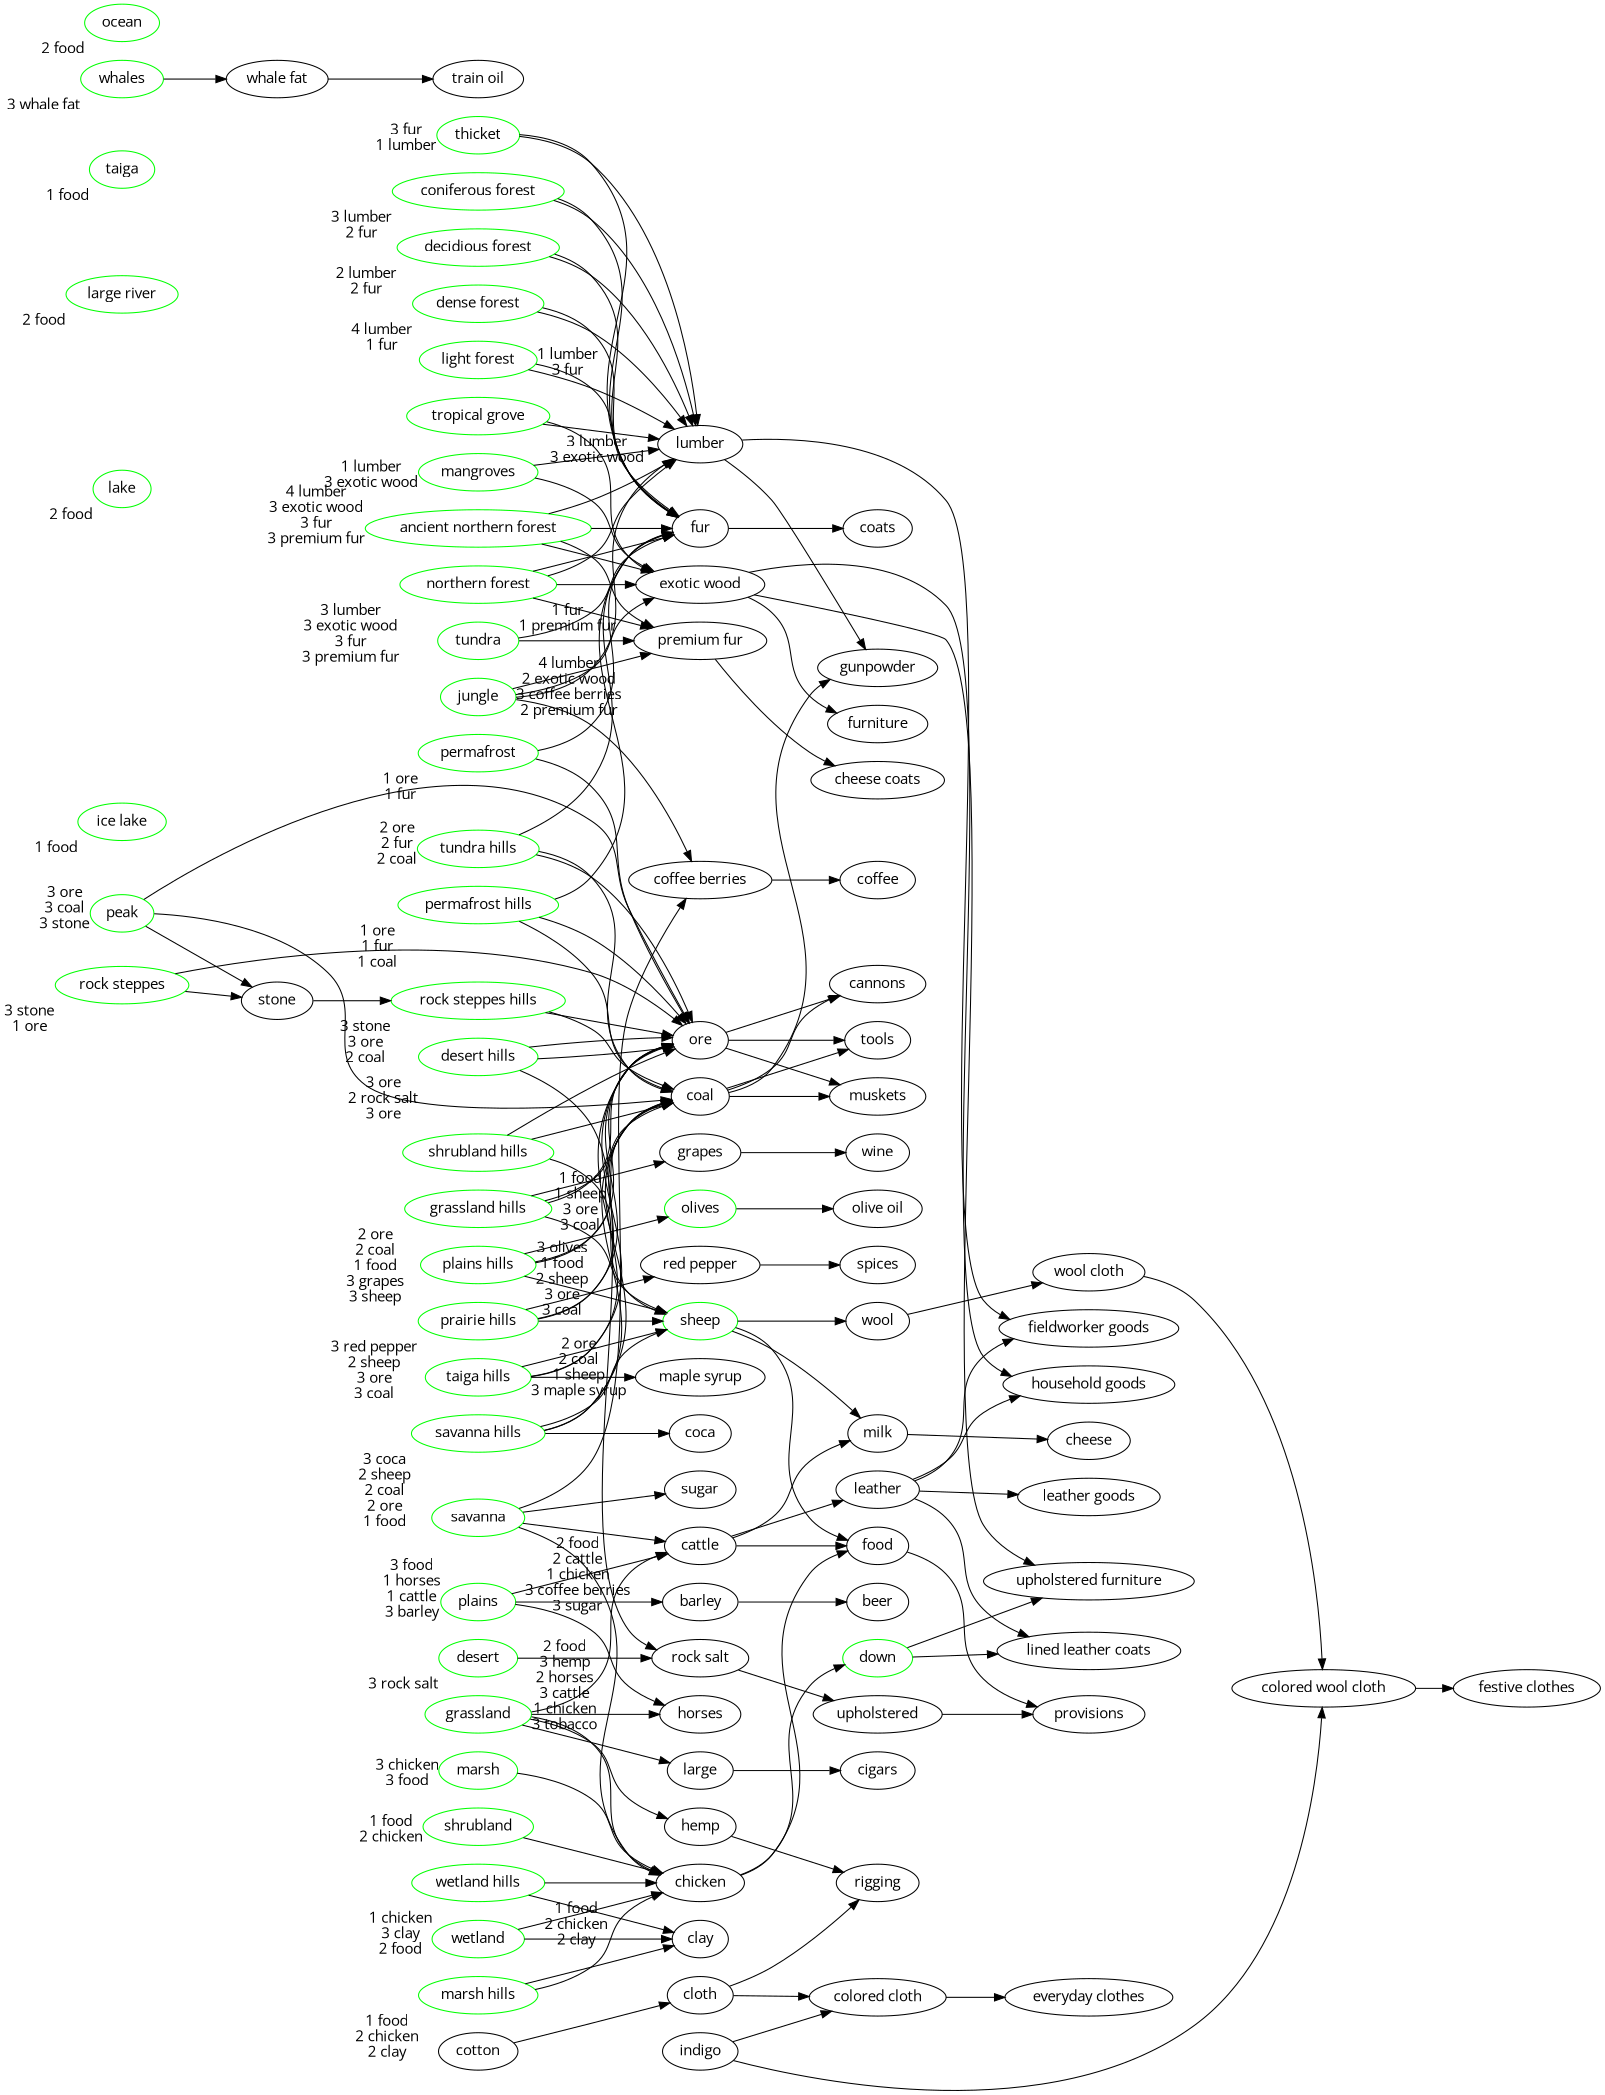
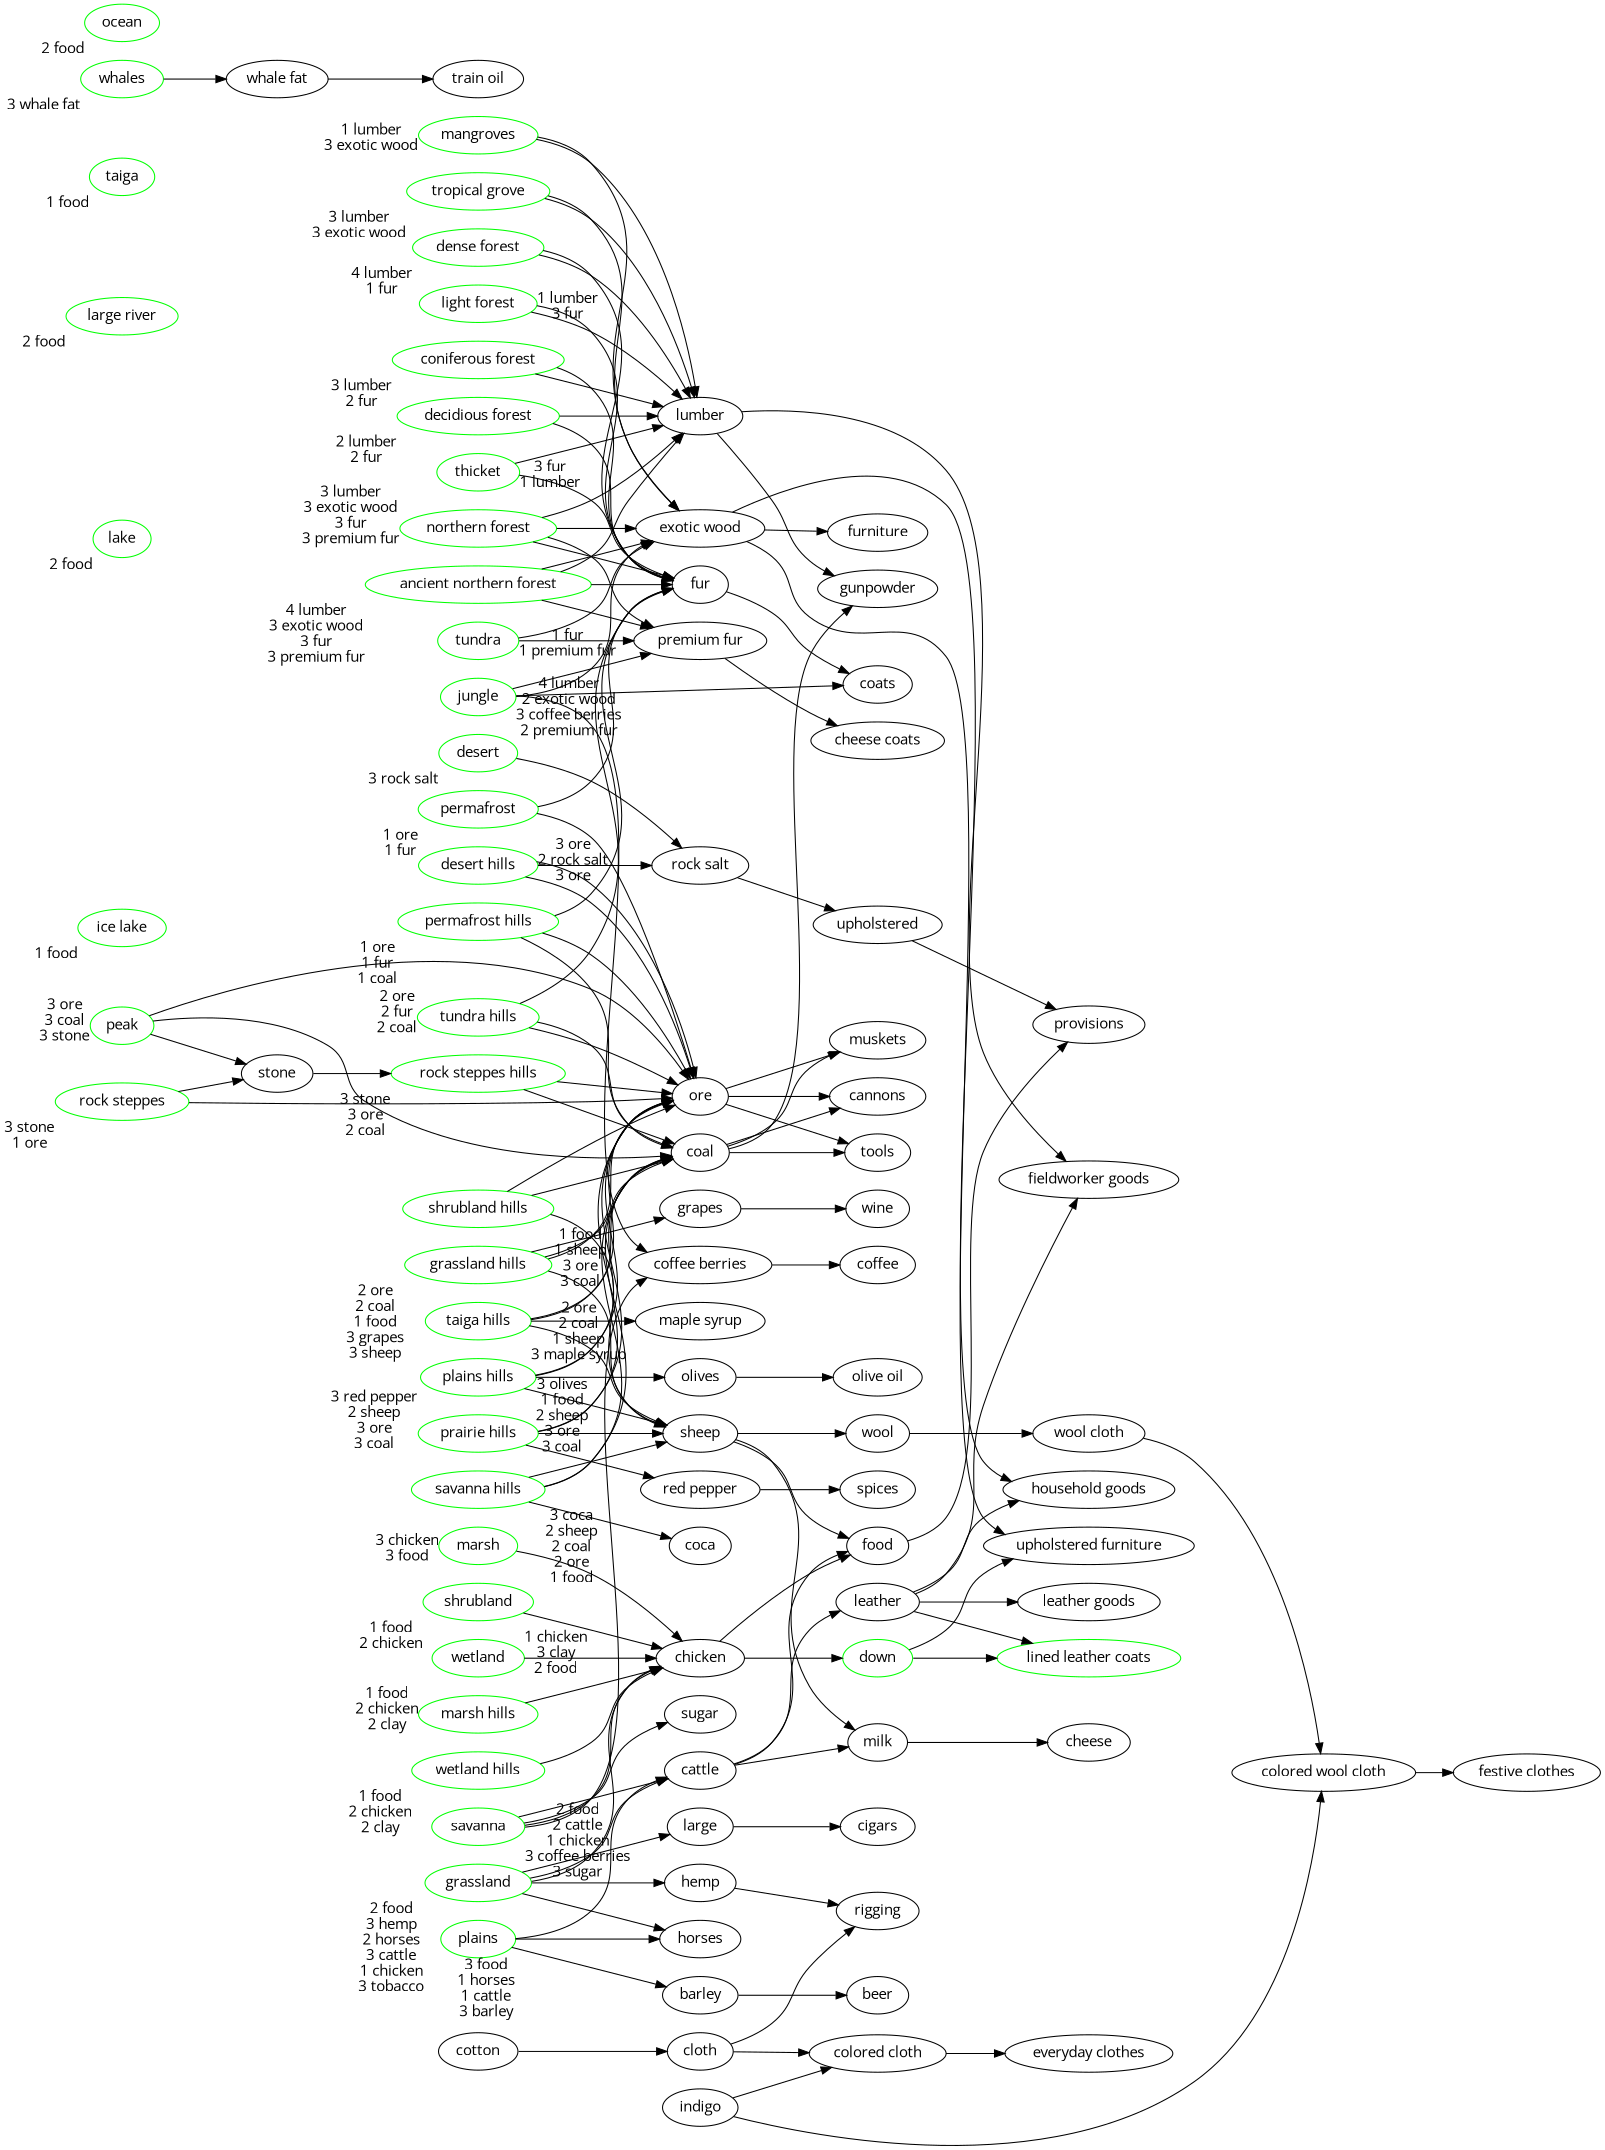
  digraph {
    fontname="Open Sans"
    rankdir=LR
    node [fontname="Open Sans"]
    edge [fontname="Open Sans"]
    "coniferous forest" [color=green xlabel="3 lumber\n2 fur"]
    lumber
    fur
    gunpowder
    "fieldworker goods"
    coats
    "decidious forest" [color=green xlabel="2 lumber\n2 fur"]
    "dense forest" [color=green xlabel="4 lumber\n1 fur"]
    jungle [color=green xlabel="4 lumber\n2 exotic wood\n3 coffee berries\n2 premium fur"]
    "exotic wood"
    "coffee berries"
    "premium fur"
    furniture
    "upholstered furniture"
    "household goods"
    coffee
    n17 [label="cheese coats"]
    "light forest" [color=green xlabel="1 lumber\n3 fur"]
    mangroves [color=green xlabel="1 lumber\n3 exotic wood"]
    "northern forest" [color=green xlabel="3 lumber\n3 exotic wood\n3 fur\n3 premium fur"]
    "tropical grove" [color=green xlabel="3 lumber\n3 exotic wood"]
    thicket [color=green xlabel="3 fur\n1 lumber"]
    "ancient northern forest" [color=green xlabel="4 lumber\n3 exotic wood\n3 fur\n3 premium fur"]
    desert [color=green xlabel="3 rock salt"]
    "rock salt"
    n26 [label=upholstered]
    grassland [color=green xlabel="2 food\n3 hemp\n2 horses\n3 cattle\n1 chicken\n3 tobacco"]
    hemp
    horses
    cattle
    chicken
    n32 [label=large]
    rigging
    food
    leather
    milk
    down [color=green]
    cigars
    "ice lake" [color=green xlabel="1 food"]
    lake [color=green xlabel="2 food"]
    "large river" [color=green xlabel="2 food"]
    marsh [color=green xlabel="3 chicken\n3 food"]
    permafrost [color=green xlabel="1 ore\n1 fur"]
    ore
    tools
    muskets
    cannons
    plains [color=green xlabel="3 food\n1 horses\n1 cattle\n3 barley"]
    barley
    beer
    "rock steppes" [color=green xlabel="3 stone\n1 ore"]
    stone
    "rock steppes hills" [color=green xlabel="3 stone\n3 ore\n2 coal"]
    savanna [color=green xlabel="2 food\n2 cattle\n1 chicken\n3 coffee berries\n3 sugar"]
    sugar
    shrubland [color=green xlabel="1 food\n2 chicken"]
    taiga [color=green xlabel="1 food"]
    tundra [color=green xlabel="1 fur\n1 premium fur"]
    wetland [color=green xlabel="1 chicken\n3 clay\n2 food"]
-   clay
    "desert hills" [color=green xlabel="3 ore\n2 rock salt\n3 ore"]
    "grassland hills" [color=green xlabel="2 ore\n2 coal\n1 food\n3 grapes\n3 sheep"]
    coal
    grapes
-   sheep [color=green]
+   sheep
    wine
    wool
    "marsh hills" [color=green xlabel="1 food\n2 chicken\n2 clay"]
    "permafrost hills" [color=green xlabel="1 ore\n1 fur\n1 coal"]
    "tundra hills" [color=green xlabel="2 ore\n2 fur\n2 coal"]
    "taiga hills" [color=green xlabel="2 ore\n2 coal\n1 sheep\n3 maple syrup"]
    "maple syrup"
    "plains hills" [color=green xlabel="3 olives\n1 food\n2 sheep\n3 ore\n3 coal"]
-   olives [color=green]
+   olives
    "olive oil"
    "prairie hills" [color=green xlabel="3 red pepper\n2 sheep\n3 ore\n3 coal"]
    "red pepper"
    spices
    "savanna hills" [color=green xlabel="3 coca\n2 sheep\n2 coal\n2 ore\n1 food"]
    coca
    "shrubland hills" [color=green xlabel="1 food\n1 sheep\n3 ore\n3 coal"]
    "wetland hills" [color=green xlabel="1 food\n2 chicken\n2 clay"]
    peak [color=green xlabel="3 ore\n3 coal\n3 stone"]
    whales [color=green xlabel="3 whale fat"]
    "whale fat"
    "train oil"
    ocean [color=green xlabel="2 food"]
    provisions
-   "lined leather coats"
+   "lined leather coats" [color=green]
    "leather goods"
    cheese
    "wool cloth"
    cotton
    cloth
    "colored cloth"
    "everyday clothes"
    indigo
    "colored wool cloth"
    "festive clothes"
    "coniferous forest" -> lumber
    "coniferous forest" -> fur
    lumber -> gunpowder
    lumber -> "fieldworker goods"
    fur -> coats
    "decidious forest" -> lumber
    "decidious forest" -> fur
    "dense forest" -> lumber
    "dense forest" -> fur
-   jungle -> lumber
+   jungle -> coats
    jungle -> "exotic wood"
    jungle -> "coffee berries"
    jungle -> "premium fur"
    "exotic wood" -> furniture
    "exotic wood" -> "upholstered furniture"
    "exotic wood" -> "household goods"
    "coffee berries" -> coffee
    "premium fur" -> n17
    "light forest" -> lumber
    "light forest" -> fur
    mangroves -> lumber
    mangroves -> "exotic wood"
    "northern forest" -> lumber
    "northern forest" -> fur
    "northern forest" -> "exotic wood"
    "northern forest" -> "premium fur"
    "tropical grove" -> lumber
    "tropical grove" -> "exotic wood"
    thicket -> lumber
    thicket -> fur
    "ancient northern forest" -> lumber
    "ancient northern forest" -> fur
    "ancient northern forest" -> "exotic wood"
    "ancient northern forest" -> "premium fur"
    desert -> "rock salt"
    "rock salt" -> n26
    n26 -> provisions
    grassland -> hemp
    grassland -> horses
    grassland -> cattle
    grassland -> chicken
    grassland -> n32
    hemp -> rigging
    cattle -> food
    cattle -> leather
    cattle -> milk
    chicken -> food
    chicken -> down
    n32 -> cigars
    food -> provisions
    leather -> "fieldworker goods"
    leather -> "household goods"
    leather -> "lined leather coats"
    leather -> "leather goods"
    milk -> cheese
    down -> "upholstered furniture"
    down -> "lined leather coats"
    marsh -> chicken
    permafrost -> fur
    permafrost -> ore
    ore -> tools
    ore -> muskets
    ore -> cannons
    plains -> horses
    plains -> cattle
    plains -> barley
    barley -> beer
    "rock steppes" -> ore
    "rock steppes" -> stone
    stone -> "rock steppes hills"
    "rock steppes hills" -> ore
    "rock steppes hills" -> coal
    savanna -> "coffee berries"
    savanna -> cattle
    savanna -> chicken
    savanna -> sugar
    shrubland -> chicken
-   tundra -> fur
+   tundra -> "exotic wood"
    tundra -> "premium fur"
    wetland -> chicken
-   wetland -> clay
    "desert hills" -> "rock salt"
    "desert hills" -> ore
    "desert hills" -> ore
    "grassland hills" -> ore
    "grassland hills" -> coal
    "grassland hills" -> grapes
    "grassland hills" -> sheep
    coal -> gunpowder
    coal -> tools
    coal -> muskets
    coal -> cannons
    grapes -> wine
    sheep -> food
    sheep -> milk
    sheep -> wool
    wool -> "wool cloth"
    "marsh hills" -> chicken
-   "marsh hills" -> clay
    "permafrost hills" -> fur
    "permafrost hills" -> ore
    "permafrost hills" -> coal
    "tundra hills" -> fur
    "tundra hills" -> ore
    "tundra hills" -> coal
    "taiga hills" -> ore
    "taiga hills" -> coal
    "taiga hills" -> sheep
    "taiga hills" -> "maple syrup"
    "plains hills" -> ore
    "plains hills" -> coal
    "plains hills" -> sheep
    "plains hills" -> olives
    olives -> "olive oil"
    "prairie hills" -> ore
    "prairie hills" -> coal
    "prairie hills" -> sheep
    "prairie hills" -> "red pepper"
    "red pepper" -> spices
    "savanna hills" -> ore
    "savanna hills" -> coal
    "savanna hills" -> sheep
    "savanna hills" -> coca
    "shrubland hills" -> ore
    "shrubland hills" -> coal
    "shrubland hills" -> sheep
    "wetland hills" -> chicken
-   "wetland hills" -> clay
    peak -> ore
    peak -> stone
    peak -> coal
    whales -> "whale fat"
    "whale fat" -> "train oil"
    "wool cloth" -> "colored wool cloth"
    cotton -> cloth
    cloth -> rigging
    cloth -> "colored cloth"
    "colored cloth" -> "everyday clothes"
    indigo -> "colored cloth"
    indigo -> "colored wool cloth"
    "colored wool cloth" -> "festive clothes"
  }
